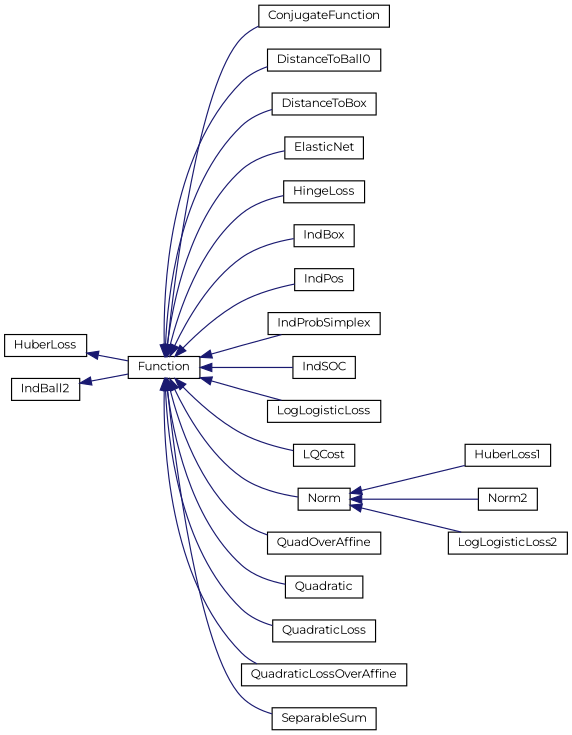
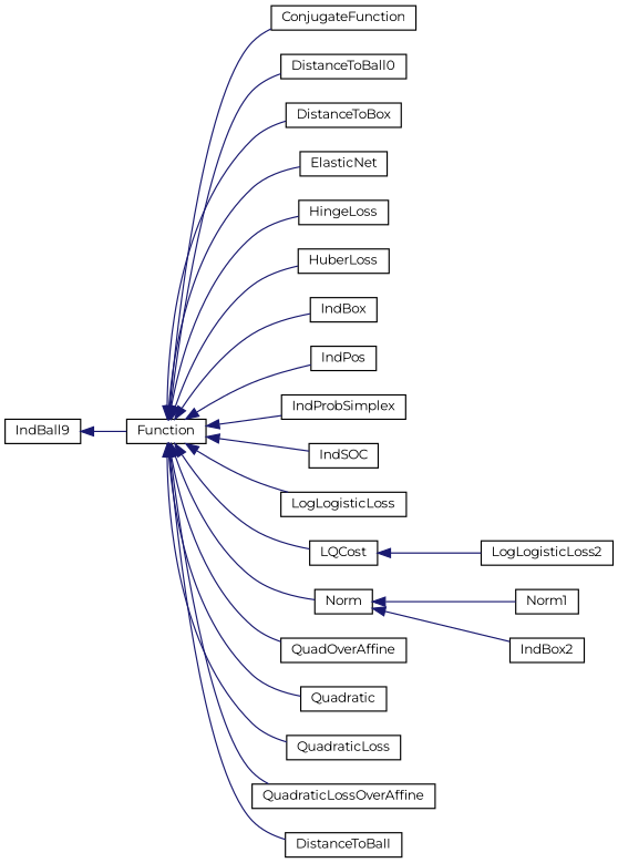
  digraph {
    fontname=Montserrat
    rankdir=LR
    node [color=black fillcolor=white fontname=Montserrat fontsize=10 shape=record style=filled]
    edge [color=midnightblue dir=back fontname=Montserrat fontsize=10 labelfontname=Helvetica labelfontsize=10 style=solid]
    n1 [height=0.2 label=Function width=0.4]
    n2 [height=0.2 label=ConjugateFunction width=0.4]
    n3 [height=0.2 label=DistanceToBall0 width=0.4]
    n4 [height=0.2 label=DistanceToBox width=0.4]
    n5 [height=0.2 label=ElasticNet width=0.4]
    n6 [height=0.2 label=HingeLoss width=0.4]
    n7 [height=0.2 label=HuberLoss width=0.4]
    n8 [height=0.2 label=IndBox width=0.4]
    n9 [height=0.2 label=IndPos width=0.4]
    n10 [height=0.2 label=IndProbSimplex width=0.4]
    n11 [height=0.2 label=IndSOC width=0.4]
    n12 [height=0.2 label=LogLogisticLoss width=0.4]
    n13 [height=0.2 label=LQCost width=0.4]
    n14 [height=0.2 label=Norm width=0.4]
    n15 [height=0.2 label=QuadOverAffine width=0.4]
    n16 [height=0.2 label=Quadratic width=0.4]
    n17 [height=0.2 label=QuadraticLoss width=0.4]
    n18 [height=0.2 label=QuadraticLossOverAffine width=0.4]
-   n19 [height=0.2 label=SeparableSum width=0.4]
-   n20 [height=0.2 label=IndBall2 width=0.4]
-   n21 [height=0.2 label=HuberLoss1 width=0.4]
-   n22 [height=0.2 label=Norm2 width=0.4]
+   n19 [height=0.2 label=DistanceToBall width=0.4]
+   n20 [height=0.2 label=IndBall9 width=0.4]
+   n21 [height=0.2 label=Norm1 width=0.4]
+   n22 [height=0.2 label=IndBox2 width=0.4]
    n23 [height=0.2 label=LogLogisticLoss2 width=0.4]
    n1 -> n2
    n1 -> n3
    n1 -> n4
    n1 -> n5
    n1 -> n6
-   n7 -> n1
+   n1 -> n7
    n1 -> n8
    n1 -> n9
    n1 -> n10
    n1 -> n11
    n1 -> n12
    n1 -> n13
    n1 -> n14
    n1 -> n15
    n1 -> n16
    n1 -> n17
    n1 -> n18
    n1 -> n19
    n14 -> n21
    n14 -> n22
-   n14 -> n23
+   n13 -> n23
    n20 -> n1
  }
